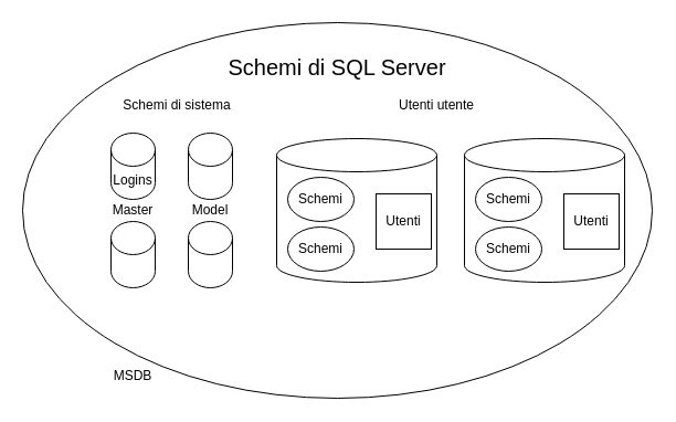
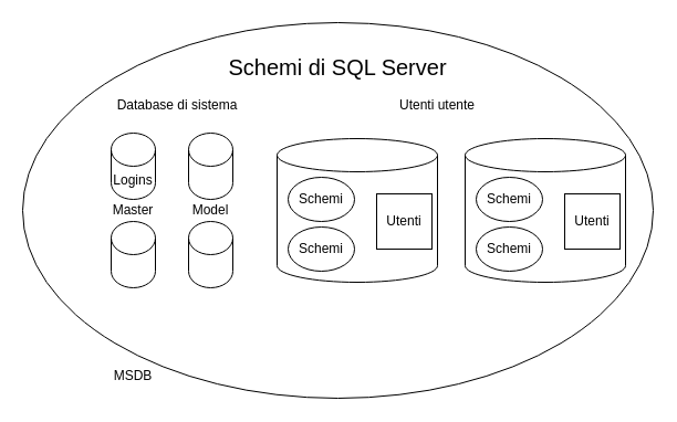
  <mxCell id="0" />
  <mxCell id="1" parent="0" />
  <mxCell id="2" value="" style="ellipse;whiteSpace=wrap;html=1;movable=0;resizable=0;rotatable=0;deletable=0;editable=0;locked=1;connectable=0;" vertex="1" parent="1"><mxGeometry x="20" y="20" width="570" height="340" as="geometry" /></mxCell>
  <mxCell id="3" value="Logins" style="shape=cylinder3;whiteSpace=wrap;html=1;boundedLbl=1;backgroundOutline=1;size=15;" vertex="1" parent="1"><mxGeometry x="100" y="120" width="40" height="60" as="geometry" /></mxCell>
  <mxCell id="4" value="" style="shape=cylinder3;whiteSpace=wrap;html=1;boundedLbl=1;backgroundOutline=1;size=15;" vertex="1" parent="1"><mxGeometry x="170" y="120" width="40" height="60" as="geometry" /></mxCell>
  <mxCell id="5" value="" style="shape=cylinder3;whiteSpace=wrap;html=1;boundedLbl=1;backgroundOutline=1;size=15;" vertex="1" parent="1"><mxGeometry x="100" y="200" width="40" height="60" as="geometry" /></mxCell>
  <mxCell id="6" value="" style="shape=cylinder3;whiteSpace=wrap;html=1;boundedLbl=1;backgroundOutline=1;size=15;" vertex="1" parent="1"><mxGeometry x="170" y="200" width="40" height="60" as="geometry" /></mxCell>
  <mxCell id="7" value="Master" style="text;html=1;align=center;verticalAlign=middle;whiteSpace=wrap;rounded=0;" vertex="1" parent="1"><mxGeometry x="90" y="175" width="60" height="30" as="geometry" /></mxCell>
  <mxCell id="8" value="Model" style="text;html=1;align=center;verticalAlign=middle;whiteSpace=wrap;rounded=0;" vertex="1" parent="1"><mxGeometry x="160" y="175" width="60" height="30" as="geometry" /></mxCell>
  <mxCell id="9" value="MSDB" style="text;html=1;align=center;verticalAlign=middle;whiteSpace=wrap;rounded=0;" vertex="1" parent="1"><mxGeometry x="90" y="325" width="60" height="30" as="geometry" /></mxCell>
- <mxCell id="10" value="Schemi di sistema" style="text;html=1;align=center;verticalAlign=middle;whiteSpace=wrap;rounded=0;" vertex="1" parent="1"><mxGeometry x="100" y="80" width="120" height="30" as="geometry" /></mxCell>
+ <mxCell id="10" value="Database di sistema" style="text;html=1;align=center;verticalAlign=middle;whiteSpace=wrap;rounded=0;" vertex="1" parent="1"><mxGeometry x="100" y="80" width="120" height="30" as="geometry" /></mxCell>
  <mxCell id="11" value="Schemi di SQL Server" style="text;html=1;align=center;verticalAlign=middle;whiteSpace=wrap;rounded=0;fontSize=20;" vertex="1" parent="1"><mxGeometry x="195" y="30" width="220" height="60" as="geometry" /></mxCell>
  <mxCell id="12" value="Utenti utente" style="text;html=1;align=center;verticalAlign=middle;whiteSpace=wrap;rounded=0;" vertex="1" parent="1"><mxGeometry x="350" y="80" width="90" height="30" as="geometry" /></mxCell>
  <mxCell id="13" value="" style="group" vertex="1" connectable="0" parent="1"><mxGeometry x="250" y="125" width="145" height="130" as="geometry" /></mxCell>
  <mxCell id="14" value="" style="shape=cylinder3;whiteSpace=wrap;html=1;boundedLbl=1;backgroundOutline=1;size=15;" vertex="1" parent="13"><mxGeometry width="145" height="130" as="geometry" /></mxCell>
  <mxCell id="15" value="Schemi" style="ellipse;whiteSpace=wrap;html=1;" vertex="1" parent="13"><mxGeometry x="10" y="35" width="60" height="40" as="geometry" /></mxCell>
  <mxCell id="16" value="Schemi" style="ellipse;whiteSpace=wrap;html=1;" vertex="1" parent="13"><mxGeometry x="10" y="80" width="60" height="40" as="geometry" /></mxCell>
  <mxCell id="17" value="Utenti" style="whiteSpace=wrap;html=1;aspect=fixed;" vertex="1" parent="13"><mxGeometry x="90" y="50" width="50" height="50" as="geometry" /></mxCell>
  <mxCell id="18" value="" style="group" vertex="1" connectable="0" parent="1"><mxGeometry x="420" y="125" width="145" height="130" as="geometry" /></mxCell>
  <mxCell id="19" value="" style="shape=cylinder3;whiteSpace=wrap;html=1;boundedLbl=1;backgroundOutline=1;size=15;" vertex="1" parent="18"><mxGeometry width="145" height="130" as="geometry" /></mxCell>
  <mxCell id="20" value="Schemi" style="ellipse;whiteSpace=wrap;html=1;" vertex="1" parent="18"><mxGeometry x="10" y="35" width="60" height="40" as="geometry" /></mxCell>
  <mxCell id="21" value="Schemi" style="ellipse;whiteSpace=wrap;html=1;" vertex="1" parent="18"><mxGeometry x="10" y="80" width="60" height="40" as="geometry" /></mxCell>
  <mxCell id="22" value="Utenti" style="whiteSpace=wrap;html=1;aspect=fixed;" vertex="1" parent="18"><mxGeometry x="90" y="50" width="50" height="50" as="geometry" /></mxCell>
